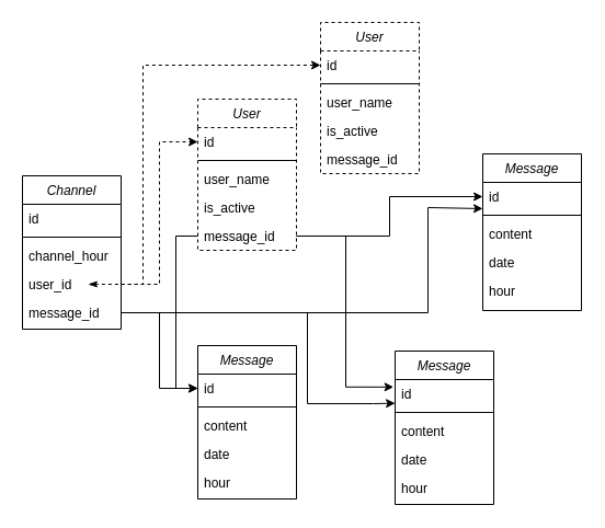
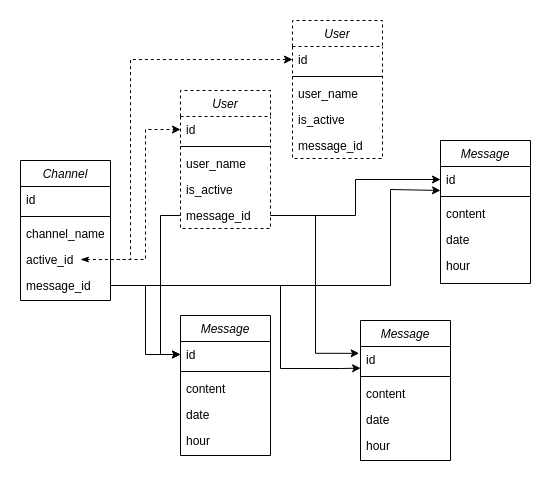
  <mxCell id="0" />
  <mxCell id="1" parent="0" />
  <mxCell id="2" value="Channel" style="swimlane;fontStyle=2;align=center;verticalAlign=top;childLayout=stackLayout;horizontal=1;startSize=26;horizontalStack=0;resizeParent=1;resizeLast=0;collapsible=1;marginBottom=0;rounded=0;shadow=0;strokeWidth=1;" parent="1" vertex="1"><mxGeometry x="20" y="160" width="90" height="140" as="geometry"><mxRectangle x="230" y="140" width="160" height="26" as="alternateBounds" /></mxGeometry></mxCell>
  <mxCell id="3" value="id" style="text;align=left;verticalAlign=top;spacingLeft=4;spacingRight=4;overflow=hidden;rotatable=0;points=[[0,0.5],[1,0.5]];portConstraint=eastwest;" parent="2" vertex="1"><mxGeometry y="26" width="90" height="26" as="geometry" /></mxCell>
  <mxCell id="4" value="" style="line;html=1;strokeWidth=1;align=left;verticalAlign=middle;spacingTop=-1;spacingLeft=3;spacingRight=3;rotatable=0;labelPosition=right;points=[];portConstraint=eastwest;" parent="2" vertex="1"><mxGeometry y="52" width="90" height="8" as="geometry" /></mxCell>
- <mxCell id="5" value="channel_hour" style="text;align=left;verticalAlign=top;spacingLeft=4;spacingRight=4;overflow=hidden;rotatable=0;points=[[0,0.5],[1,0.5]];portConstraint=eastwest;fontStyle=0" parent="2" vertex="1"><mxGeometry y="60" width="90" height="26" as="geometry" /></mxCell>
- <mxCell id="6" value="user_id" style="text;align=left;verticalAlign=top;spacingLeft=4;spacingRight=4;overflow=hidden;rotatable=0;points=[[0,0.5],[1,0.5]];portConstraint=eastwest;fontStyle=0" vertex="1" parent="2"><mxGeometry y="86" width="90" height="26" as="geometry" /></mxCell>
+ <mxCell id="5" value="channel_name" style="text;align=left;verticalAlign=top;spacingLeft=4;spacingRight=4;overflow=hidden;rotatable=0;points=[[0,0.5],[1,0.5]];portConstraint=eastwest;fontStyle=0" parent="2" vertex="1"><mxGeometry y="60" width="90" height="26" as="geometry" /></mxCell>
+ <mxCell id="6" value="active_id" style="text;align=left;verticalAlign=top;spacingLeft=4;spacingRight=4;overflow=hidden;rotatable=0;points=[[0,0.5],[1,0.5]];portConstraint=eastwest;fontStyle=0" vertex="1" parent="2"><mxGeometry y="86" width="90" height="26" as="geometry" /></mxCell>
  <mxCell id="7" value="message_id" style="text;align=left;verticalAlign=top;spacingLeft=4;spacingRight=4;overflow=hidden;rotatable=0;points=[[0,0.5],[1,0.5]];portConstraint=eastwest;fontStyle=0" vertex="1" parent="2"><mxGeometry y="112" width="90" height="26" as="geometry" /></mxCell>
  <mxCell id="8" value="User" style="swimlane;fontStyle=2;align=center;verticalAlign=top;childLayout=stackLayout;horizontal=1;startSize=26;horizontalStack=0;resizeParent=1;resizeLast=0;collapsible=1;marginBottom=0;rounded=0;shadow=0;strokeWidth=1;dashed=1;" parent="1" vertex="1"><mxGeometry x="180" y="90" width="90" height="138" as="geometry"><mxRectangle x="230" y="140" width="160" height="26" as="alternateBounds" /></mxGeometry></mxCell>
  <mxCell id="9" value="id" style="text;align=left;verticalAlign=top;spacingLeft=4;spacingRight=4;overflow=hidden;rotatable=0;points=[[0,0.5],[1,0.5]];portConstraint=eastwest;" parent="8" vertex="1"><mxGeometry y="26" width="90" height="26" as="geometry" /></mxCell>
  <mxCell id="10" value="" style="line;html=1;strokeWidth=1;align=left;verticalAlign=middle;spacingTop=-1;spacingLeft=3;spacingRight=3;rotatable=0;labelPosition=right;points=[];portConstraint=eastwest;" parent="8" vertex="1"><mxGeometry y="52" width="90" height="8" as="geometry" /></mxCell>
  <mxCell id="11" value="user_name" style="text;align=left;verticalAlign=top;spacingLeft=4;spacingRight=4;overflow=hidden;rotatable=0;points=[[0,0.5],[1,0.5]];portConstraint=eastwest;fontStyle=0" parent="8" vertex="1"><mxGeometry y="60" width="90" height="26" as="geometry" /></mxCell>
  <mxCell id="12" value="is_active" style="text;align=left;verticalAlign=top;spacingLeft=4;spacingRight=4;overflow=hidden;rotatable=0;points=[[0,0.5],[1,0.5]];portConstraint=eastwest;fontStyle=0" parent="8" vertex="1"><mxGeometry y="86" width="90" height="26" as="geometry" /></mxCell>
  <mxCell id="13" value="message_id" style="text;align=left;verticalAlign=top;spacingLeft=4;spacingRight=4;overflow=hidden;rotatable=0;points=[[0,0.5],[1,0.5]];portConstraint=eastwest;fontStyle=0" vertex="1" parent="8"><mxGeometry y="112" width="90" height="26" as="geometry" /></mxCell>
  <mxCell id="14" value="Message" style="swimlane;fontStyle=2;align=center;verticalAlign=top;childLayout=stackLayout;horizontal=1;startSize=26;horizontalStack=0;resizeParent=1;resizeLast=0;collapsible=1;marginBottom=0;rounded=0;shadow=0;strokeWidth=1;" parent="1" vertex="1"><mxGeometry x="360" y="320" width="90" height="140" as="geometry"><mxRectangle x="230" y="140" width="160" height="26" as="alternateBounds" /></mxGeometry></mxCell>
  <mxCell id="15" value="id" style="text;align=left;verticalAlign=top;spacingLeft=4;spacingRight=4;overflow=hidden;rotatable=0;points=[[0,0.5],[1,0.5]];portConstraint=eastwest;" parent="14" vertex="1"><mxGeometry y="26" width="90" height="26" as="geometry" /></mxCell>
  <mxCell id="16" value="" style="line;html=1;strokeWidth=1;align=left;verticalAlign=middle;spacingTop=-1;spacingLeft=3;spacingRight=3;rotatable=0;labelPosition=right;points=[];portConstraint=eastwest;" parent="14" vertex="1"><mxGeometry y="52" width="90" height="8" as="geometry" /></mxCell>
  <mxCell id="17" value="content" style="text;align=left;verticalAlign=top;spacingLeft=4;spacingRight=4;overflow=hidden;rotatable=0;points=[[0,0.5],[1,0.5]];portConstraint=eastwest;fontStyle=0" parent="14" vertex="1"><mxGeometry y="60" width="90" height="26" as="geometry" /></mxCell>
  <mxCell id="18" value="date" style="text;align=left;verticalAlign=top;spacingLeft=4;spacingRight=4;overflow=hidden;rotatable=0;points=[[0,0.5],[1,0.5]];portConstraint=eastwest;fontStyle=0" parent="14" vertex="1"><mxGeometry y="86" width="90" height="26" as="geometry" /></mxCell>
  <mxCell id="19" value="hour" style="text;align=left;verticalAlign=top;spacingLeft=4;spacingRight=4;overflow=hidden;rotatable=0;points=[[0,0.5],[1,0.5]];portConstraint=eastwest;fontStyle=0" parent="14" vertex="1"><mxGeometry y="112" width="90" height="26" as="geometry" /></mxCell>
  <mxCell id="20" value="Message" style="swimlane;fontStyle=2;align=center;verticalAlign=top;childLayout=stackLayout;horizontal=1;startSize=26;horizontalStack=0;resizeParent=1;resizeLast=0;collapsible=1;marginBottom=0;rounded=0;shadow=0;strokeWidth=1;" vertex="1" parent="1"><mxGeometry x="180" y="315" width="90" height="140" as="geometry"><mxRectangle x="230" y="140" width="160" height="26" as="alternateBounds" /></mxGeometry></mxCell>
  <mxCell id="21" value="id" style="text;align=left;verticalAlign=top;spacingLeft=4;spacingRight=4;overflow=hidden;rotatable=0;points=[[0,0.5],[1,0.5]];portConstraint=eastwest;" vertex="1" parent="20"><mxGeometry y="26" width="90" height="26" as="geometry" /></mxCell>
  <mxCell id="22" value="" style="line;html=1;strokeWidth=1;align=left;verticalAlign=middle;spacingTop=-1;spacingLeft=3;spacingRight=3;rotatable=0;labelPosition=right;points=[];portConstraint=eastwest;" vertex="1" parent="20"><mxGeometry y="52" width="90" height="8" as="geometry" /></mxCell>
  <mxCell id="23" value="content" style="text;align=left;verticalAlign=top;spacingLeft=4;spacingRight=4;overflow=hidden;rotatable=0;points=[[0,0.5],[1,0.5]];portConstraint=eastwest;fontStyle=0" vertex="1" parent="20"><mxGeometry y="60" width="90" height="26" as="geometry" /></mxCell>
  <mxCell id="24" value="date" style="text;align=left;verticalAlign=top;spacingLeft=4;spacingRight=4;overflow=hidden;rotatable=0;points=[[0,0.5],[1,0.5]];portConstraint=eastwest;fontStyle=0" vertex="1" parent="20"><mxGeometry y="86" width="90" height="26" as="geometry" /></mxCell>
  <mxCell id="25" value="hour" style="text;align=left;verticalAlign=top;spacingLeft=4;spacingRight=4;overflow=hidden;rotatable=0;points=[[0,0.5],[1,0.5]];portConstraint=eastwest;fontStyle=0" vertex="1" parent="20"><mxGeometry y="112" width="90" height="26" as="geometry" /></mxCell>
  <mxCell id="26" value="Message" style="swimlane;fontStyle=2;align=center;verticalAlign=top;childLayout=stackLayout;horizontal=1;startSize=26;horizontalStack=0;resizeParent=1;resizeLast=0;collapsible=1;marginBottom=0;rounded=0;shadow=0;strokeWidth=1;" vertex="1" parent="1"><mxGeometry x="440" y="140" width="90" height="143" as="geometry"><mxRectangle x="230" y="140" width="160" height="26" as="alternateBounds" /></mxGeometry></mxCell>
  <mxCell id="27" value="id" style="text;align=left;verticalAlign=top;spacingLeft=4;spacingRight=4;overflow=hidden;rotatable=0;points=[[0,0.5],[1,0.5]];portConstraint=eastwest;" vertex="1" parent="26"><mxGeometry y="26" width="90" height="26" as="geometry" /></mxCell>
  <mxCell id="28" value="" style="line;html=1;strokeWidth=1;align=left;verticalAlign=middle;spacingTop=-1;spacingLeft=3;spacingRight=3;rotatable=0;labelPosition=right;points=[];portConstraint=eastwest;" vertex="1" parent="26"><mxGeometry y="52" width="90" height="8" as="geometry" /></mxCell>
  <mxCell id="29" value="content" style="text;align=left;verticalAlign=top;spacingLeft=4;spacingRight=4;overflow=hidden;rotatable=0;points=[[0,0.5],[1,0.5]];portConstraint=eastwest;fontStyle=0" vertex="1" parent="26"><mxGeometry y="60" width="90" height="26" as="geometry" /></mxCell>
  <mxCell id="30" value="date" style="text;align=left;verticalAlign=top;spacingLeft=4;spacingRight=4;overflow=hidden;rotatable=0;points=[[0,0.5],[1,0.5]];portConstraint=eastwest;fontStyle=0" vertex="1" parent="26"><mxGeometry y="86" width="90" height="26" as="geometry" /></mxCell>
  <mxCell id="31" value="hour" style="text;align=left;verticalAlign=top;spacingLeft=4;spacingRight=4;overflow=hidden;rotatable=0;points=[[0,0.5],[1,0.5]];portConstraint=eastwest;fontStyle=0" vertex="1" parent="26"><mxGeometry y="112" width="90" height="26" as="geometry" /></mxCell>
  <mxCell id="32" value="User" style="swimlane;fontStyle=2;align=center;verticalAlign=top;childLayout=stackLayout;horizontal=1;startSize=26;horizontalStack=0;resizeParent=1;resizeLast=0;collapsible=1;marginBottom=0;rounded=0;shadow=0;strokeWidth=1;dashed=1;" vertex="1" parent="1"><mxGeometry x="292" y="20" width="90" height="138" as="geometry"><mxRectangle x="230" y="140" width="160" height="26" as="alternateBounds" /></mxGeometry></mxCell>
  <mxCell id="33" value="id" style="text;align=left;verticalAlign=top;spacingLeft=4;spacingRight=4;overflow=hidden;rotatable=0;points=[[0,0.5],[1,0.5]];portConstraint=eastwest;" vertex="1" parent="32"><mxGeometry y="26" width="90" height="26" as="geometry" /></mxCell>
  <mxCell id="34" value="" style="line;html=1;strokeWidth=1;align=left;verticalAlign=middle;spacingTop=-1;spacingLeft=3;spacingRight=3;rotatable=0;labelPosition=right;points=[];portConstraint=eastwest;" vertex="1" parent="32"><mxGeometry y="52" width="90" height="8" as="geometry" /></mxCell>
  <mxCell id="35" value="user_name" style="text;align=left;verticalAlign=top;spacingLeft=4;spacingRight=4;overflow=hidden;rotatable=0;points=[[0,0.5],[1,0.5]];portConstraint=eastwest;fontStyle=0" vertex="1" parent="32"><mxGeometry y="60" width="90" height="26" as="geometry" /></mxCell>
  <mxCell id="36" value="is_active" style="text;align=left;verticalAlign=top;spacingLeft=4;spacingRight=4;overflow=hidden;rotatable=0;points=[[0,0.5],[1,0.5]];portConstraint=eastwest;fontStyle=0" vertex="1" parent="32"><mxGeometry y="86" width="90" height="26" as="geometry" /></mxCell>
  <mxCell id="37" value="message_id" style="text;align=left;verticalAlign=top;spacingLeft=4;spacingRight=4;overflow=hidden;rotatable=0;points=[[0,0.5],[1,0.5]];portConstraint=eastwest;fontStyle=0" vertex="1" parent="32"><mxGeometry y="112" width="90" height="26" as="geometry" /></mxCell>
  <mxCell id="38" style="edgeStyle=orthogonalEdgeStyle;rounded=0;orthogonalLoop=1;jettySize=auto;html=1;entryX=0;entryY=0.5;entryDx=0;entryDy=0;dashed=1;" edge="1" parent="1" source="6" target="9"><mxGeometry relative="1" as="geometry" /></mxCell>
  <mxCell id="39" style="edgeStyle=orthogonalEdgeStyle;rounded=0;orthogonalLoop=1;jettySize=auto;html=1;entryX=0;entryY=0.5;entryDx=0;entryDy=0;dashed=1;startArrow=classicThin;startFill=1;" edge="1" parent="1" target="33"><mxGeometry relative="1" as="geometry"><mxPoint x="80" y="259" as="sourcePoint" /><Array as="points"><mxPoint x="130" y="259" /><mxPoint x="130" y="59" /></Array></mxGeometry></mxCell>
  <mxCell id="40" style="edgeStyle=orthogonalEdgeStyle;rounded=0;orthogonalLoop=1;jettySize=auto;html=1;exitX=1;exitY=0.5;exitDx=0;exitDy=0;" edge="1" parent="1" source="7" target="21"><mxGeometry relative="1" as="geometry" /></mxCell>
  <mxCell id="41" style="edgeStyle=orthogonalEdgeStyle;rounded=0;orthogonalLoop=1;jettySize=auto;html=1;exitX=1;exitY=0.5;exitDx=0;exitDy=0;entryX=0.001;entryY=0.832;entryDx=0;entryDy=0;entryPerimeter=0;" edge="1" parent="1" source="7" target="15"><mxGeometry relative="1" as="geometry"><mxPoint x="340" y="360" as="targetPoint" /><Array as="points"><mxPoint x="280" y="285" /><mxPoint x="280" y="368" /><mxPoint x="340" y="368" /></Array></mxGeometry></mxCell>
  <mxCell id="42" style="edgeStyle=orthogonalEdgeStyle;rounded=0;orthogonalLoop=1;jettySize=auto;html=1;entryX=0;entryY=0.923;entryDx=0;entryDy=0;entryPerimeter=0;" edge="1" parent="1" source="7" target="27"><mxGeometry relative="1" as="geometry"><mxPoint x="390" y="190" as="targetPoint" /><Array as="points"><mxPoint x="390" y="285" /><mxPoint x="390" y="189" /><mxPoint x="440" y="189" /></Array></mxGeometry></mxCell>
  <mxCell id="43" style="edgeStyle=orthogonalEdgeStyle;rounded=0;orthogonalLoop=1;jettySize=auto;html=1;exitX=1;exitY=0.5;exitDx=0;exitDy=0;entryX=-0.015;entryY=0.263;entryDx=0;entryDy=0;entryPerimeter=0;" edge="1" parent="1" source="13" target="15"><mxGeometry relative="1" as="geometry"><mxPoint x="330" y="340" as="targetPoint" /></mxGeometry></mxCell>
  <mxCell id="44" style="edgeStyle=orthogonalEdgeStyle;rounded=0;orthogonalLoop=1;jettySize=auto;html=1;exitX=1;exitY=0.5;exitDx=0;exitDy=0;entryX=0;entryY=0.5;entryDx=0;entryDy=0;" edge="1" parent="1" source="13" target="27"><mxGeometry relative="1" as="geometry" /></mxCell>
  <mxCell id="45" style="edgeStyle=orthogonalEdgeStyle;rounded=0;orthogonalLoop=1;jettySize=auto;html=1;exitX=0;exitY=0.5;exitDx=0;exitDy=0;entryX=0;entryY=0.5;entryDx=0;entryDy=0;" edge="1" parent="1" source="13" target="21"><mxGeometry relative="1" as="geometry" /></mxCell>
